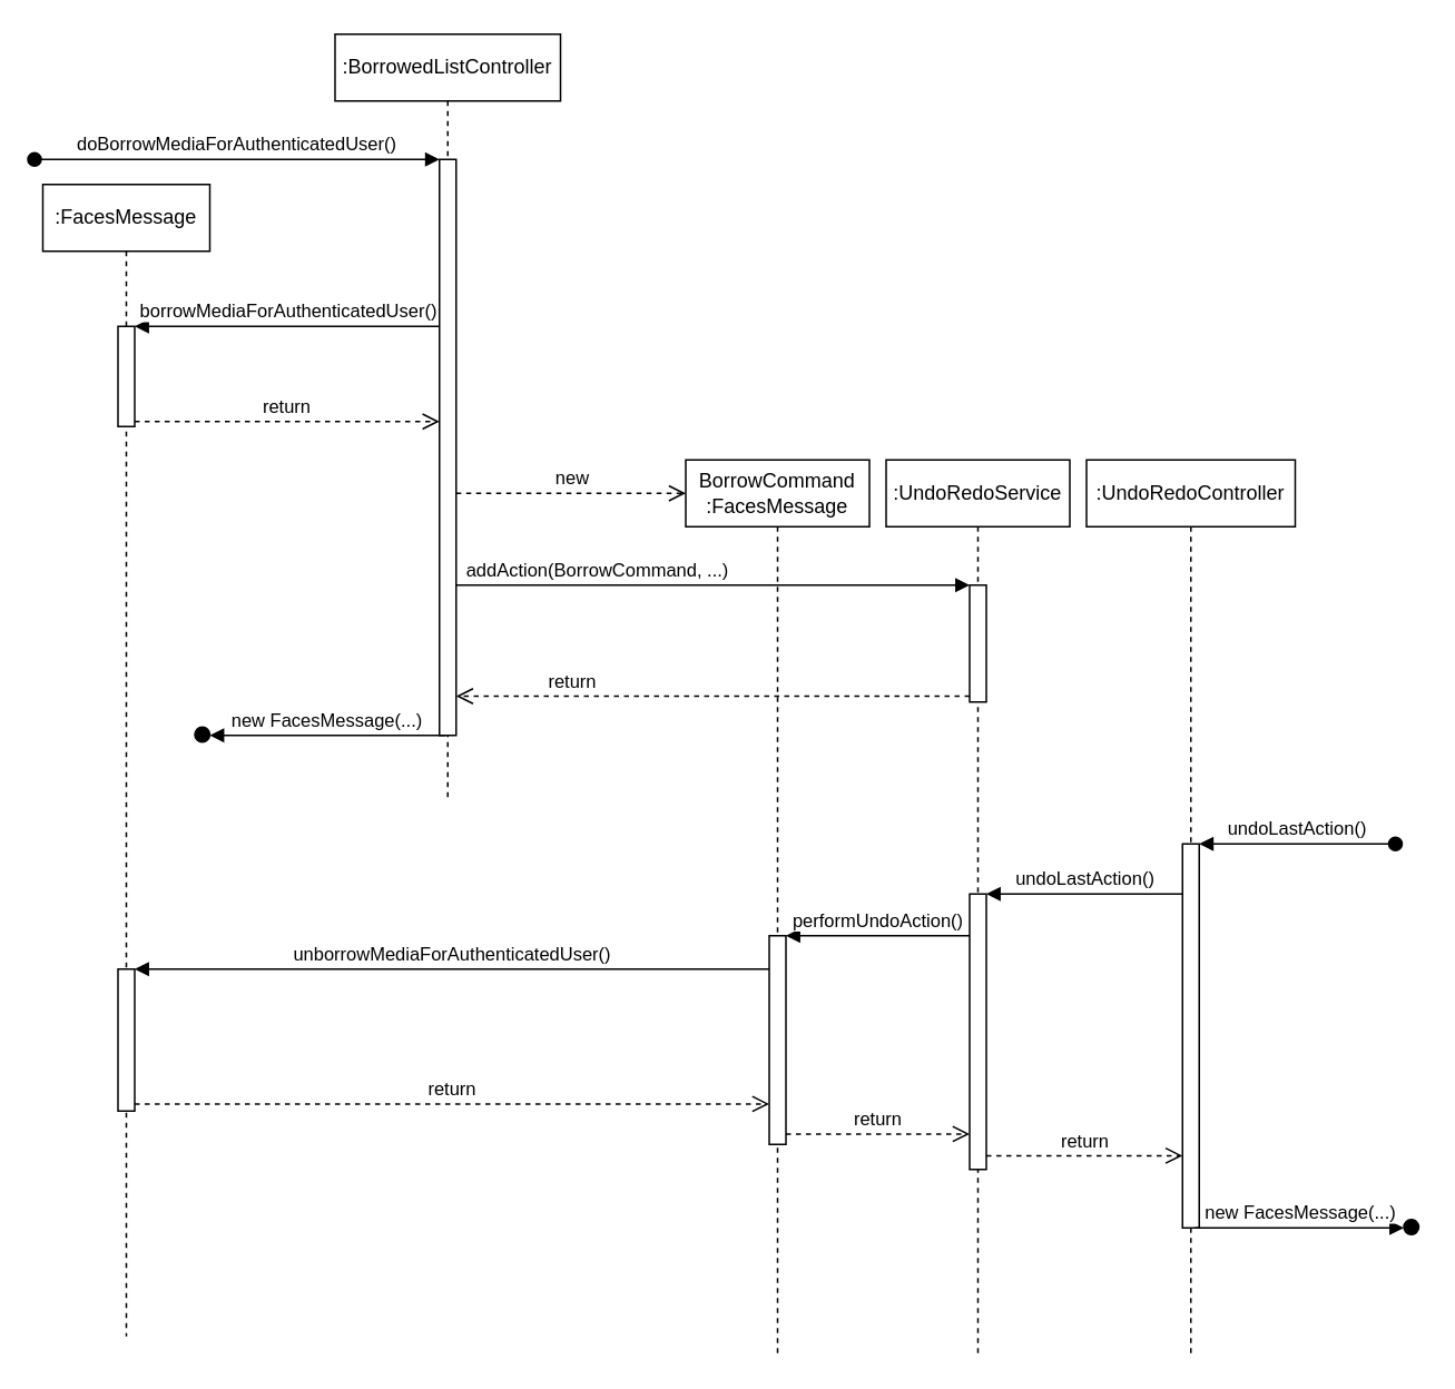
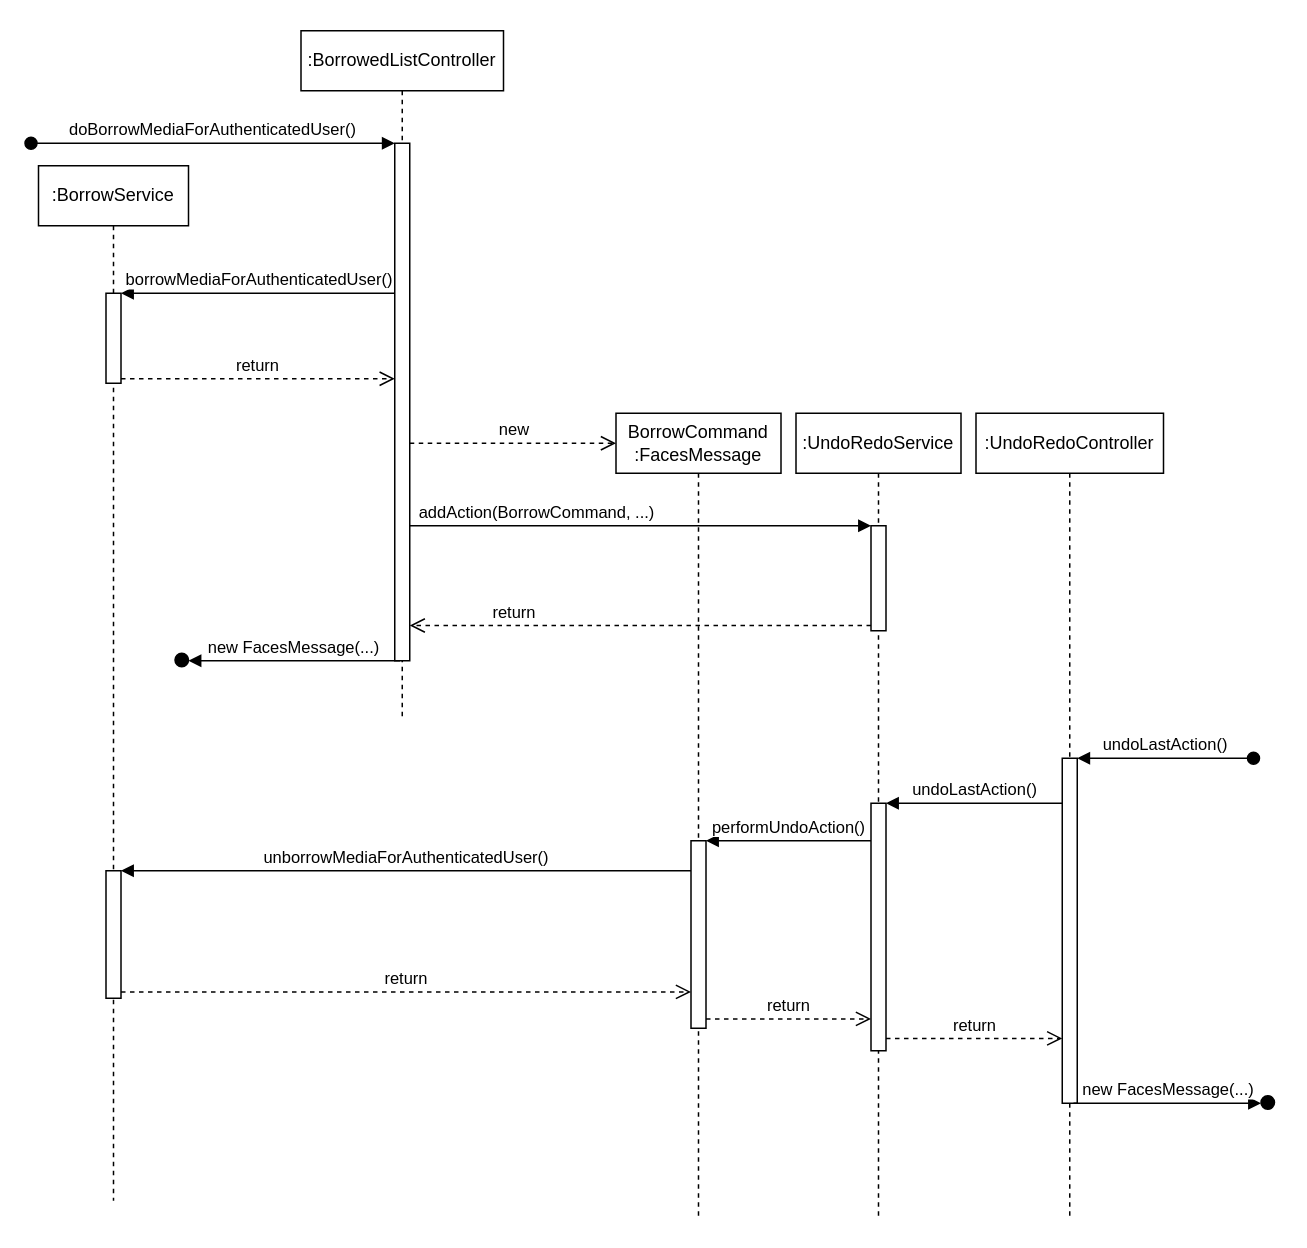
  <mxCell id="0" />
  <mxCell id="1" parent="0" />
  <mxCell id="2" value=":UndoRedoService" style="shape=umlLifeline;perimeter=lifelinePerimeter;whiteSpace=wrap;html=1;container=1;collapsible=0;recursiveResize=0;outlineConnect=0;" vertex="1" parent="1"><mxGeometry x="530" y="275" width="110" height="535" as="geometry" /></mxCell>
  <mxCell id="3" value="" style="html=1;points=[];perimeter=orthogonalPerimeter;" vertex="1" parent="2"><mxGeometry x="50" y="75" width="10" height="70" as="geometry" /></mxCell>
  <mxCell id="4" value="" style="html=1;points=[];perimeter=orthogonalPerimeter;" vertex="1" parent="2"><mxGeometry x="50" y="260" width="10" height="165" as="geometry" /></mxCell>
  <mxCell id="5" value=":BorrowedListController" style="shape=umlLifeline;perimeter=lifelinePerimeter;whiteSpace=wrap;html=1;container=1;collapsible=0;recursiveResize=0;outlineConnect=0;" vertex="1" parent="1"><mxGeometry x="200" y="20" width="135" height="460" as="geometry" /></mxCell>
  <mxCell id="6" value="" style="html=1;points=[];perimeter=orthogonalPerimeter;" vertex="1" parent="5"><mxGeometry x="62.5" y="75" width="10" height="345" as="geometry" /></mxCell>
  <mxCell id="7" value=":UndoRedoController" style="shape=umlLifeline;perimeter=lifelinePerimeter;whiteSpace=wrap;html=1;container=1;collapsible=0;recursiveResize=0;outlineConnect=0;" vertex="1" parent="1"><mxGeometry x="650" y="275" width="125" height="535" as="geometry" /></mxCell>
  <mxCell id="8" value="" style="html=1;points=[];perimeter=orthogonalPerimeter;" vertex="1" parent="7"><mxGeometry x="57.5" y="230" width="10" height="230" as="geometry" /></mxCell>
  <mxCell id="9" value="undoLastAction()" style="html=1;verticalAlign=bottom;startArrow=oval;endArrow=block;startSize=8;" edge="1" target="8" parent="7"><mxGeometry relative="1" as="geometry"><mxPoint x="185" y="230" as="sourcePoint" /></mxGeometry></mxCell>
  <mxCell id="10" value="BorrowCommand&lt;br&gt;:FacesMessage" style="shape=umlLifeline;perimeter=lifelinePerimeter;whiteSpace=wrap;html=1;container=1;collapsible=0;recursiveResize=0;outlineConnect=0;" vertex="1" parent="1"><mxGeometry x="410" y="275" width="110" height="535" as="geometry" /></mxCell>
  <mxCell id="11" value="" style="html=1;points=[];perimeter=orthogonalPerimeter;" vertex="1" parent="10"><mxGeometry x="50" y="285" width="10" height="125" as="geometry" /></mxCell>
  <mxCell id="12" value="doBorrowMediaForAuthenticatedUser()" style="html=1;verticalAlign=bottom;startArrow=oval;endArrow=block;startSize=8;" edge="1" target="6" parent="1"><mxGeometry relative="1" as="geometry"><mxPoint x="20" y="95" as="sourcePoint" /></mxGeometry></mxCell>
  <mxCell id="13" value="new" style="html=1;verticalAlign=bottom;endArrow=open;dashed=1;endSize=8;" edge="1" parent="1" source="6"><mxGeometry relative="1" as="geometry"><mxPoint x="275" y="295" as="sourcePoint" /><mxPoint x="410" y="295" as="targetPoint" /></mxGeometry></mxCell>
  <mxCell id="14" value="addAction(BorrowCommand, ...)" style="html=1;verticalAlign=bottom;endArrow=block;entryX=0;entryY=0;" edge="1" target="3" parent="1" source="6"><mxGeometry x="-0.462" relative="1" as="geometry"><mxPoint x="280" y="180" as="sourcePoint" /><mxPoint x="1" as="offset" /></mxGeometry></mxCell>
  <mxCell id="15" value="return" style="html=1;verticalAlign=bottom;endArrow=open;dashed=1;endSize=8;exitX=0;exitY=0.95;" edge="1" source="3" parent="1" target="6"><mxGeometry x="0.545" relative="1" as="geometry"><mxPoint x="275" y="256" as="targetPoint" /><mxPoint as="offset" /></mxGeometry></mxCell>
- <mxCell id="16" value=":FacesMessage" style="shape=umlLifeline;perimeter=lifelinePerimeter;whiteSpace=wrap;html=1;container=1;collapsible=0;recursiveResize=0;outlineConnect=0;" vertex="1" parent="1"><mxGeometry x="25" y="110" width="100" height="690" as="geometry" /></mxCell>
+ <mxCell id="16" value=":BorrowService" style="shape=umlLifeline;perimeter=lifelinePerimeter;whiteSpace=wrap;html=1;container=1;collapsible=0;recursiveResize=0;outlineConnect=0;" vertex="1" parent="1"><mxGeometry x="25" y="110" width="100" height="690" as="geometry" /></mxCell>
  <mxCell id="17" value="" style="html=1;points=[];perimeter=orthogonalPerimeter;" vertex="1" parent="16"><mxGeometry x="45" y="85" width="10" height="60" as="geometry" /></mxCell>
  <mxCell id="18" value="" style="html=1;points=[];perimeter=orthogonalPerimeter;" vertex="1" parent="16"><mxGeometry x="45" y="470" width="10" height="85" as="geometry" /></mxCell>
  <mxCell id="19" value="borrowMediaForAuthenticatedUser()" style="html=1;verticalAlign=bottom;endArrow=block;entryX=1;entryY=0;" edge="1" target="17" parent="1" source="6"><mxGeometry relative="1" as="geometry"><mxPoint x="260" y="170" as="sourcePoint" /></mxGeometry></mxCell>
  <mxCell id="20" value="return" style="html=1;verticalAlign=bottom;endArrow=open;dashed=1;endSize=8;exitX=1;exitY=0.95;" edge="1" source="17" parent="1" target="6"><mxGeometry relative="1" as="geometry"><mxPoint x="260" y="227" as="targetPoint" /></mxGeometry></mxCell>
  <mxCell id="21" value="new FacesMessage(...)" style="html=1;verticalAlign=bottom;endArrow=block;" edge="1" parent="1"><mxGeometry width="80" relative="1" as="geometry"><mxPoint x="266" y="440" as="sourcePoint" /><mxPoint x="125" y="440" as="targetPoint" /></mxGeometry></mxCell>
  <mxCell id="22" value="" style="ellipse;whiteSpace=wrap;html=1;aspect=fixed;fillColor=#000000;rotation=0;" vertex="1" parent="1"><mxGeometry x="116" y="435" width="9" height="9" as="geometry" /></mxCell>
  <mxCell id="23" value="return" style="html=1;verticalAlign=bottom;endArrow=open;dashed=1;endSize=8;exitX=1;exitY=0.95;" edge="1" source="4" parent="1" target="8"><mxGeometry relative="1" as="geometry"><mxPoint x="700" y="692" as="targetPoint" /></mxGeometry></mxCell>
  <mxCell id="24" value="undoLastAction()" style="html=1;verticalAlign=bottom;endArrow=block;entryX=1;entryY=0;" edge="1" target="4" parent="1" source="8"><mxGeometry relative="1" as="geometry"><mxPoint x="650" y="535" as="sourcePoint" /></mxGeometry></mxCell>
  <mxCell id="25" value="return" style="html=1;verticalAlign=bottom;endArrow=open;dashed=1;endSize=8;exitX=1;exitY=0.95;" edge="1" source="11" parent="1" target="4"><mxGeometry relative="1" as="geometry"><mxPoint x="570" y="656" as="targetPoint" /></mxGeometry></mxCell>
  <mxCell id="26" value="performUndoAction()" style="html=1;verticalAlign=bottom;endArrow=block;entryX=1;entryY=0;" edge="1" target="11" parent="1" source="4"><mxGeometry relative="1" as="geometry"><mxPoint x="575" y="570" as="sourcePoint" /></mxGeometry></mxCell>
  <mxCell id="27" value="unborrowMediaForAuthenticatedUser()" style="html=1;verticalAlign=bottom;endArrow=block;entryX=1;entryY=0;" edge="1" target="18" parent="1" source="11"><mxGeometry relative="1" as="geometry"><mxPoint x="455" y="593" as="sourcePoint" /></mxGeometry></mxCell>
  <mxCell id="28" value="return" style="html=1;verticalAlign=bottom;endArrow=open;dashed=1;endSize=8;exitX=1;exitY=0.95;" edge="1" source="18" parent="1" target="11"><mxGeometry relative="1" as="geometry"><mxPoint x="450" y="650" as="targetPoint" /></mxGeometry></mxCell>
  <mxCell id="29" value="new FacesMessage(...)" style="html=1;verticalAlign=bottom;endArrow=block;" edge="1" parent="1"><mxGeometry width="80" relative="1" as="geometry"><mxPoint x="715" y="735" as="sourcePoint" /><mxPoint x="840" y="735" as="targetPoint" /></mxGeometry></mxCell>
  <mxCell id="30" value="" style="ellipse;whiteSpace=wrap;html=1;aspect=fixed;fillColor=#000000;rotation=0;" vertex="1" parent="1"><mxGeometry x="840" y="730" width="9" height="9" as="geometry" /></mxCell>
